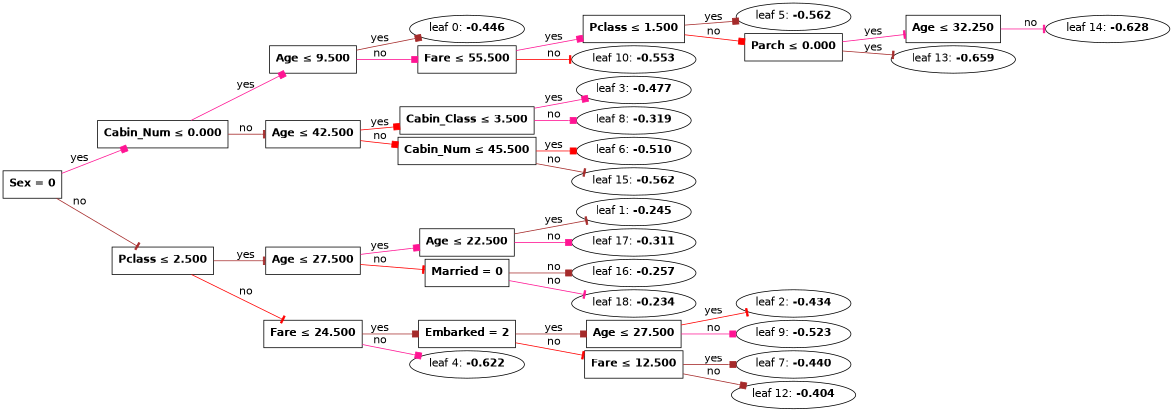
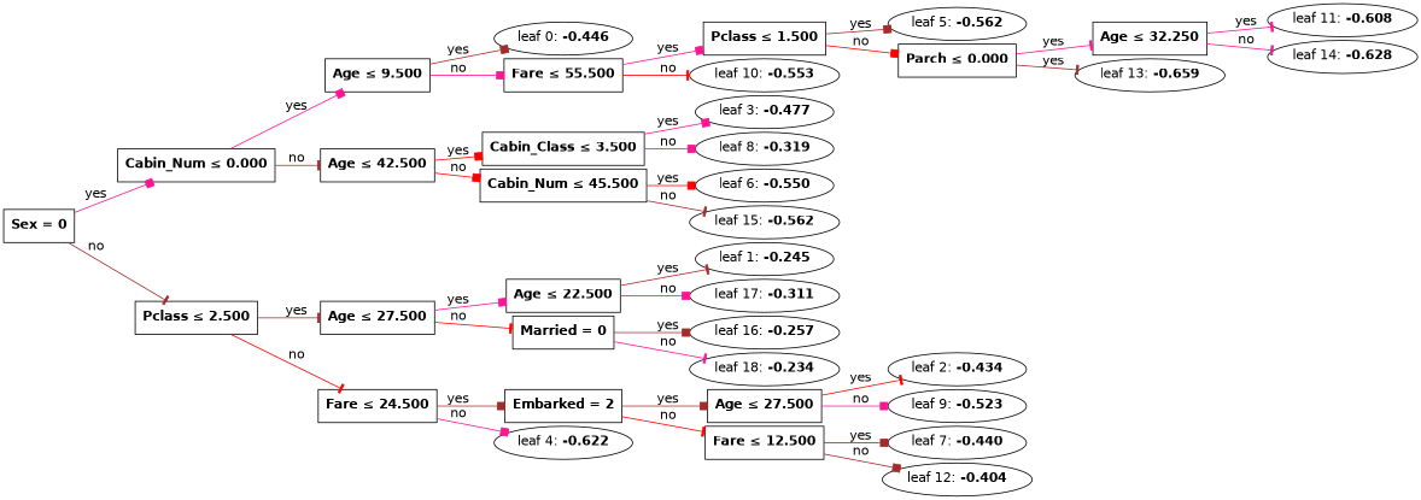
  digraph {
    fontname="DejaVu Sans"
    nodesep=0.05
    rankdir=LR
    ranksep=0.3
    node [fontname="DejaVu Sans"]
    edge [arrowhead=box color=deeppink fontname="DejaVu Sans"]
    n1 [fillcolor=white label=<<B>Sex</B> = <B>0</B>> shape=rectangle]
    n2 [fillcolor=white label=<<B>Cabin_Num</B> &#8804; <B>0.000</B>> shape=rectangle]
    n3 [fillcolor=white label=<<B>Pclass</B> &#8804; <B>2.500</B>> shape=rectangle]
    n4 [fillcolor=white label=<<B>Age</B> &#8804; <B>9.500</B>> shape=rectangle]
    n5 [fillcolor=white label=<<B>Age</B> &#8804; <B>42.500</B>> shape=rectangle]
    n6 [fillcolor=white label=<<B>Age</B> &#8804; <B>27.500</B>> shape=rectangle]
    n7 [fillcolor=white label=<<B>Fare</B> &#8804; <B>24.500</B>> shape=rectangle]
    n8 [label=<leaf 0: <B>-0.446</B>>]
    n9 [fillcolor=white label=<<B>Fare</B> &#8804; <B>55.500</B>> shape=rectangle]
    n10 [fillcolor=white label=<<B>Cabin_Class</B> &#8804; <B>3.500</B>> shape=rectangle]
    n11 [fillcolor=white label=<<B>Cabin_Num</B> &#8804; <B>45.500</B>> shape=rectangle]
    n12 [fillcolor=white label=<<B>Pclass</B> &#8804; <B>1.500</B>> shape=rectangle]
    n13 [label=<leaf 10: <B>-0.553</B>>]
    n14 [label=<leaf 5: <B>-0.562</B>>]
    n15 [fillcolor=white label=<<B>Parch</B> &#8804; <B>0.000</B>> shape=rectangle]
    n16 [fillcolor=white label=<<B>Age</B> &#8804; <B>32.250</B>> shape=rectangle]
    n17 [label=<leaf 13: <B>-0.659</B>>]
+   n18 [label=<leaf 11: <B>-0.608</B>>]
    n19 [label=<leaf 14: <B>-0.628</B>>]
    n20 [label=<leaf 3: <B>-0.477</B>>]
    n21 [label=<leaf 8: <B>-0.319</B>>]
-   n22 [label=<leaf 6: <B>-0.510</B>>]
+   n22 [label=<leaf 6: <B>-0.550</B>>]
    n23 [label=<leaf 15: <B>-0.562</B>>]
    n24 [fillcolor=white label=<<B>Age</B> &#8804; <B>22.500</B>> shape=rectangle]
    n25 [fillcolor=white label=<<B>Married</B> = <B>0</B>> shape=rectangle]
    n26 [fillcolor=white label=<<B>Embarked</B> = <B>2</B>> shape=rectangle]
    n27 [label=<leaf 4: <B>-0.622</B>>]
    n28 [label=<leaf 1: <B>-0.245</B>>]
    n29 [label=<leaf 17: <B>-0.311</B>>]
    n30 [label=<leaf 16: <B>-0.257</B>>]
    n31 [label=<leaf 18: <B>-0.234</B>>]
    n32 [fillcolor=white label=<<B>Age</B> &#8804; <B>27.500</B>> shape=rectangle]
    n33 [fillcolor=white label=<<B>Fare</B> &#8804; <B>12.500</B>> shape=rectangle]
    n34 [label=<leaf 2: <B>-0.434</B>>]
    n35 [label=<leaf 9: <B>-0.523</B>>]
    n36 [label=<leaf 7: <B>-0.440</B>>]
    n37 [label=<leaf 12: <B>-0.404</B>>]
    n1 -> n2 [label=yes]
    n1 -> n3 [arrowhead=tee color=brown label=no]
    n2 -> n4 [label=yes]
    n2 -> n5 [arrowhead=tee color=brown label=no]
    n3 -> n6 [arrowhead=tee color=brown label=yes]
    n3 -> n7 [arrowhead=tee color=red label=no]
    n4 -> n8 [color=brown label=yes]
    n4 -> n9 [label=no]
    n5 -> n10 [color=red label=yes]
    n5 -> n11 [color=red label=no]
    n6 -> n24 [label=yes]
    n6 -> n25 [arrowhead=tee color=red label=no]
    n7 -> n26 [color=brown label=yes]
    n7 -> n27 [label=no]
    n9 -> n12 [label=yes]
    n9 -> n13 [arrowhead=tee color=red label=no]
    n10 -> n20 [label=yes]
    n10 -> n21 [label=no]
    n11 -> n22 [color=red label=yes]
    n11 -> n23 [arrowhead=tee color=brown label=no]
    n12 -> n14 [color=brown label=yes]
    n12 -> n15 [color=red label=no]
    n15 -> n16 [arrowhead=tee label=yes]
    n15 -> n17 [arrowhead=tee color=brown label=yes]
+   n16 -> n18 [arrowhead=tee label=yes]
    n16 -> n19 [arrowhead=tee label=no]
    n24 -> n28 [arrowhead=tee color=brown label=yes]
    n24 -> n29 [label=no]
-   n25 -> n30 [color=brown label=no]
+   n25 -> n30 [color=brown label=yes]
    n25 -> n31 [arrowhead=tee label=no]
    n26 -> n32 [color=brown label=yes]
    n26 -> n33 [arrowhead=tee color=red label=no]
    n32 -> n34 [arrowhead=tee color=red label=yes]
    n32 -> n35 [label=no]
    n33 -> n36 [color=brown label=yes]
    n33 -> n37 [color=brown label=no]
  }
